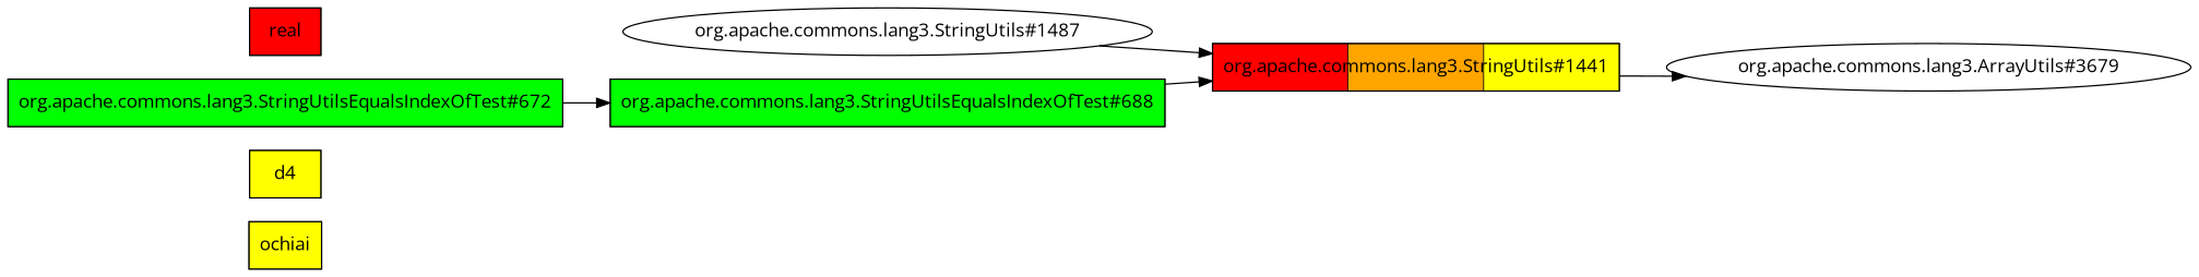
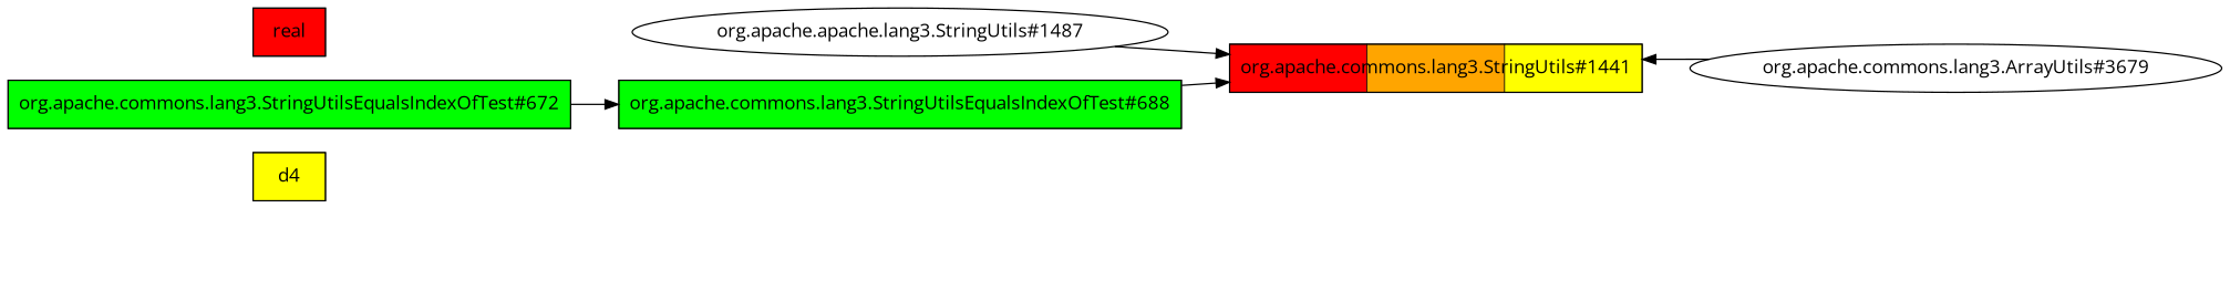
  digraph {
    fontname="Open Sans"
    rankdir=LR
    node [fontname="Open Sans" shape=box style=striped]
    edge [fontname="Open Sans"]
-   ochiai [fillcolor=yellow]
    d4 [fillcolor=yellow]
    "org.apache.commons.lang3.StringUtilsEqualsIndexOfTest#688" [fillcolor=green]
    "org.apache.commons.lang3.StringUtils#1441" [fillcolor="red:orange:yellow"]
    n5 [label="org.apache.commons.lang3.ArrayUtils#3679" shape="" style=""]
    real [fillcolor=red]
    "org.apache.commons.lang3.StringUtilsEqualsIndexOfTest#672" [fillcolor=green]
-   "org.apache.commons.lang3.StringUtils#1487" [shape="" style=""]
+   "org.apache.commons.lang3.StringUtils#1487" [label="org.apache.apache.lang3.StringUtils#1487" shape="" style=""]
    "org.apache.commons.lang3.StringUtilsEqualsIndexOfTest#688" -> "org.apache.commons.lang3.StringUtils#1441"
-   "org.apache.commons.lang3.StringUtils#1441" -> n5
+   n5 -> "org.apache.commons.lang3.StringUtils#1441"
    "org.apache.commons.lang3.StringUtilsEqualsIndexOfTest#672" -> "org.apache.commons.lang3.StringUtilsEqualsIndexOfTest#688"
    "org.apache.commons.lang3.StringUtils#1487" -> "org.apache.commons.lang3.StringUtils#1441"
  }
